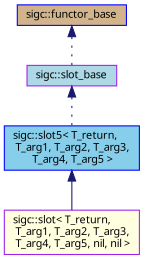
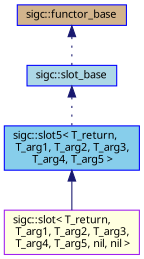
  digraph {
    node [color=purple fontname=Sans fontsize=10 shape=record style=filled]
    edge [color=midnightblue dir=back fontname=Sans fontsize=10 labelfontname=Sans labelfontsize=10 style=dotted]
    n1 [fillcolor=lightyellow fontcolor=black height=0.2 label="sigc::slot\< T_return,\l T_arg1, T_arg2, T_arg3,\l T_arg4, T_arg5, nil, nil \>" width=0.4]
    n2 [color=blue fillcolor=skyblue height=0.2 label="sigc::slot5\< T_return,\l T_arg1, T_arg2, T_arg3,\l T_arg4, T_arg5 \>" width=0.4]
-   n3 [fillcolor=lightblue height=0.2 label="sigc::slot_base" width=0.4]
+   n3 [color=blue fillcolor=lightblue height=0.2 label="sigc::slot_base" width=0.4]
    n4 [color=blue fillcolor=tan height=0.2 label="sigc::functor_base" width=0.4]
    n2 -> n1 [style=solid]
    n3 -> n2
    n4 -> n3
  }
